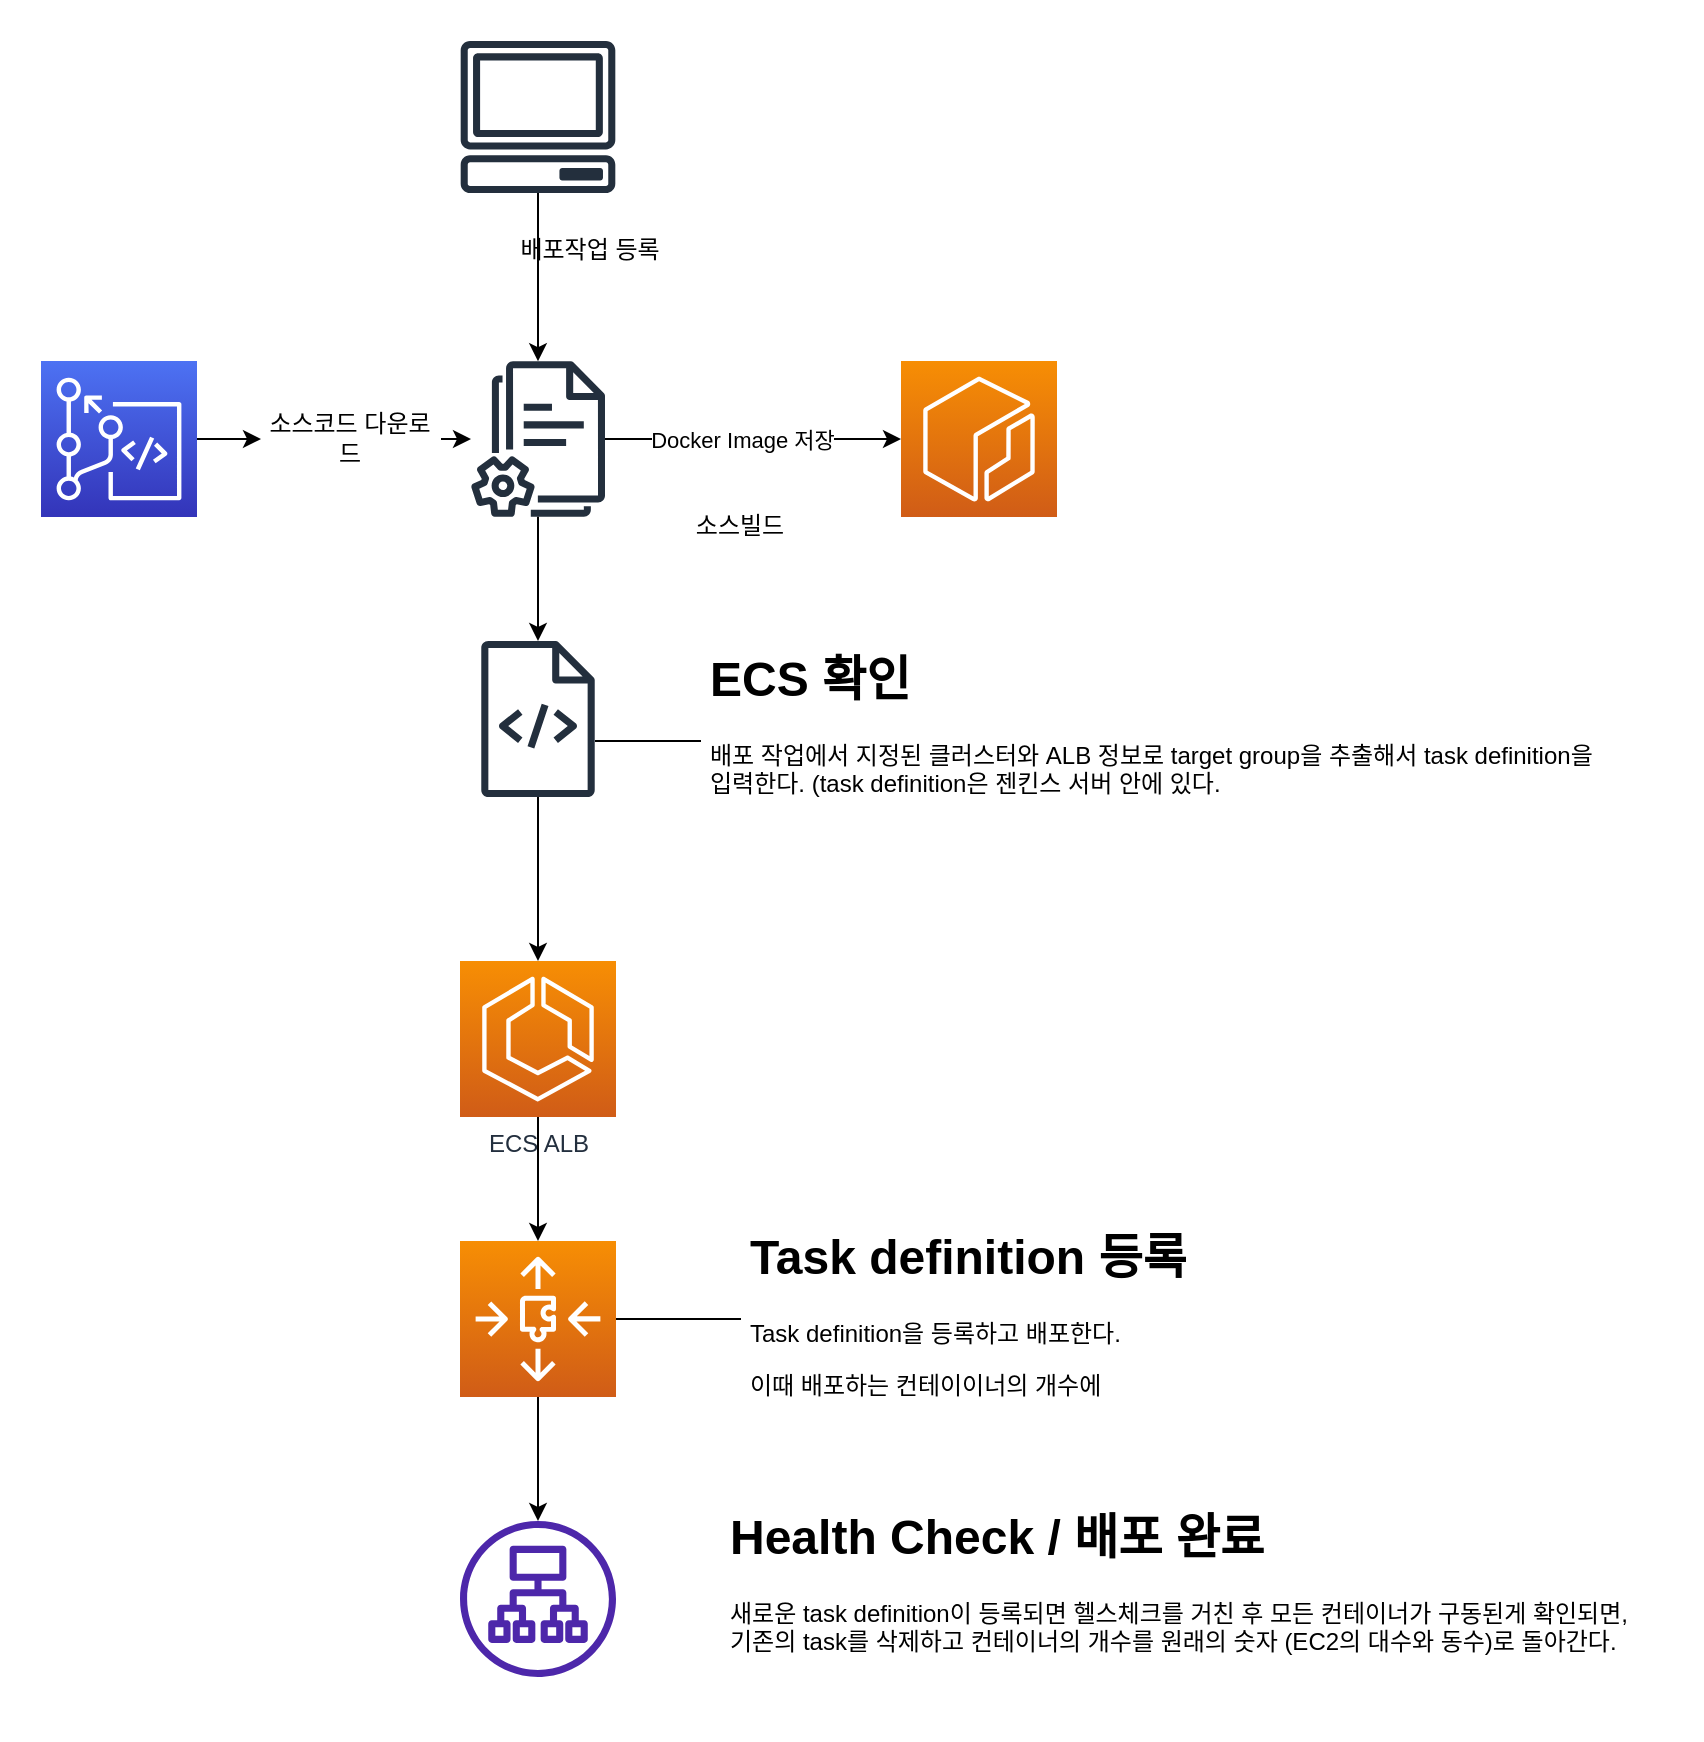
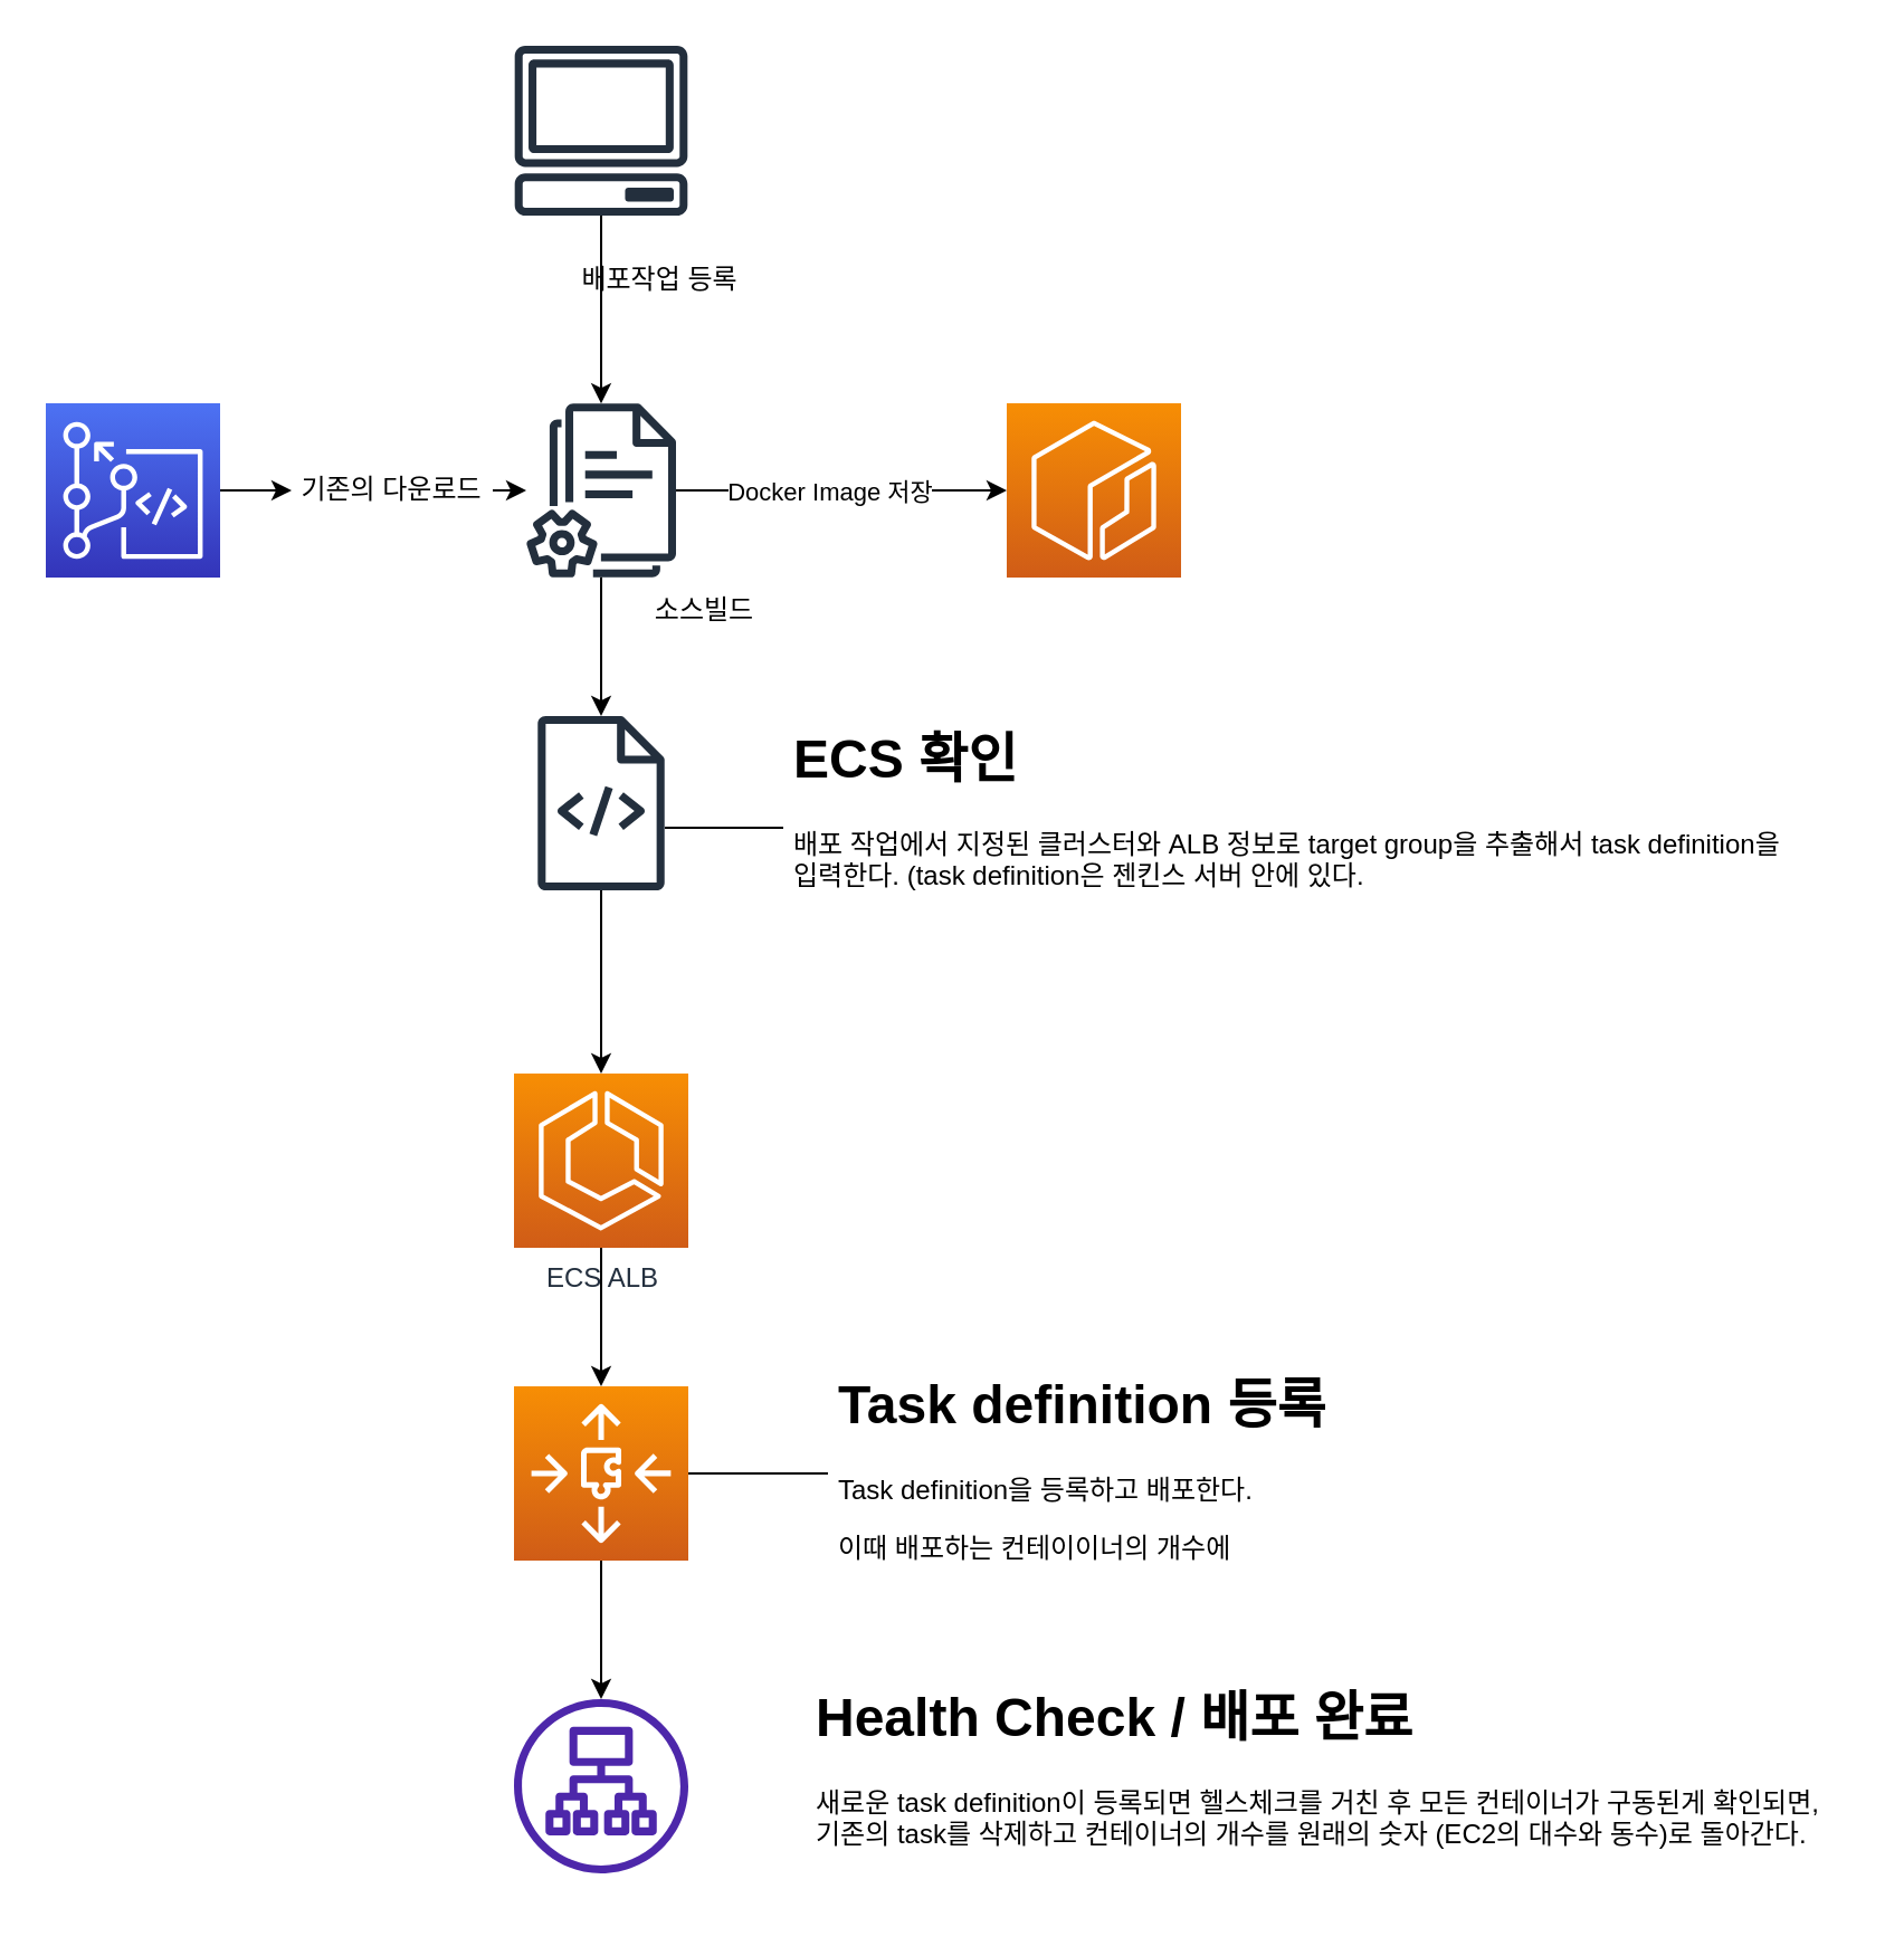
  <mxCell id="0" />
  <mxCell id="1" parent="0" />
  <mxCell id="2" value="" style="sketch=0;points=[[0,0,0],[0.25,0,0],[0.5,0,0],[0.75,0,0],[1,0,0],[0,1,0],[0.25,1,0],[0.5,1,0],[0.75,1,0],[1,1,0],[0,0.25,0],[0,0.5,0],[0,0.75,0],[1,0.25,0],[1,0.5,0],[1,0.75,0]];outlineConnect=0;fontColor=#232F3E;gradientColor=#4D72F3;gradientDirection=north;fillColor=#3334B9;strokeColor=#ffffff;dashed=0;verticalLabelPosition=bottom;verticalAlign=top;align=center;html=1;fontSize=12;fontStyle=0;aspect=fixed;shape=mxgraph.aws4.resourceIcon;resIcon=mxgraph.aws4.codecommit;" vertex="1" parent="1"><mxGeometry x="20" y="180" width="78" height="78" as="geometry" /></mxCell>
  <mxCell id="3" value="" style="sketch=0;outlineConnect=0;fontColor=#232F3E;gradientColor=none;fillColor=#232F3D;strokeColor=none;dashed=0;verticalLabelPosition=bottom;verticalAlign=top;align=center;html=1;fontSize=12;fontStyle=0;aspect=fixed;pointerEvents=1;shape=mxgraph.aws4.documents2;" vertex="1" parent="1"><mxGeometry x="235" y="180" width="67" height="78" as="geometry" /></mxCell>
  <mxCell id="4" value="" style="sketch=0;points=[[0,0,0],[0.25,0,0],[0.5,0,0],[0.75,0,0],[1,0,0],[0,1,0],[0.25,1,0],[0.5,1,0],[0.75,1,0],[1,1,0],[0,0.25,0],[0,0.5,0],[0,0.75,0],[1,0.25,0],[1,0.5,0],[1,0.75,0]];outlineConnect=0;fontColor=#232F3E;gradientColor=#F78E04;gradientDirection=north;fillColor=#D05C17;strokeColor=#ffffff;dashed=0;verticalLabelPosition=bottom;verticalAlign=top;align=center;html=1;fontSize=12;fontStyle=0;aspect=fixed;shape=mxgraph.aws4.resourceIcon;resIcon=mxgraph.aws4.ecr;" vertex="1" parent="1"><mxGeometry x="450" y="180" width="78" height="78" as="geometry" /></mxCell>
  <mxCell id="5" value="" style="sketch=0;outlineConnect=0;fontColor=#232F3E;gradientColor=none;fillColor=#232F3D;strokeColor=none;dashed=0;verticalLabelPosition=bottom;verticalAlign=top;align=center;html=1;fontSize=12;fontStyle=0;aspect=fixed;pointerEvents=1;shape=mxgraph.aws4.source_code;" vertex="1" parent="1"><mxGeometry x="240" y="320" width="57" height="78" as="geometry" /></mxCell>
  <mxCell id="6" style="edgeStyle=orthogonalEdgeStyle;rounded=0;orthogonalLoop=1;jettySize=auto;html=1;exitX=0.5;exitY=1;exitDx=0;exitDy=0;exitPerimeter=0;" edge="1" parent="1" source="7" target="9"><mxGeometry relative="1" as="geometry" /></mxCell>
  <mxCell id="7" value="ECS ALB" style="sketch=0;points=[[0,0,0],[0.25,0,0],[0.5,0,0],[0.75,0,0],[1,0,0],[0,1,0],[0.25,1,0],[0.5,1,0],[0.75,1,0],[1,1,0],[0,0.25,0],[0,0.5,0],[0,0.75,0],[1,0.25,0],[1,0.5,0],[1,0.75,0]];outlineConnect=0;fontColor=#232F3E;gradientColor=#F78E04;gradientDirection=north;fillColor=#D05C17;strokeColor=#ffffff;dashed=0;verticalLabelPosition=bottom;verticalAlign=top;align=center;html=1;fontSize=12;fontStyle=0;aspect=fixed;shape=mxgraph.aws4.resourceIcon;resIcon=mxgraph.aws4.ecs;" vertex="1" parent="1"><mxGeometry x="229.5" y="480" width="78" height="78" as="geometry" /></mxCell>
  <mxCell id="8" style="edgeStyle=orthogonalEdgeStyle;rounded=0;orthogonalLoop=1;jettySize=auto;html=1;" edge="1" parent="1" source="9" target="11"><mxGeometry relative="1" as="geometry" /></mxCell>
  <mxCell id="9" value="" style="sketch=0;points=[[0,0,0],[0.25,0,0],[0.5,0,0],[0.75,0,0],[1,0,0],[0,1,0],[0.25,1,0],[0.5,1,0],[0.75,1,0],[1,1,0],[0,0.25,0],[0,0.5,0],[0,0.75,0],[1,0.25,0],[1,0.5,0],[1,0.75,0]];outlineConnect=0;fontColor=#232F3E;gradientColor=#F78E04;gradientDirection=north;fillColor=#D05C17;strokeColor=#ffffff;dashed=0;verticalLabelPosition=bottom;verticalAlign=top;align=center;html=1;fontSize=12;fontStyle=0;aspect=fixed;shape=mxgraph.aws4.resourceIcon;resIcon=mxgraph.aws4.auto_scaling3;" vertex="1" parent="1"><mxGeometry x="229.5" y="620" width="78" height="78" as="geometry" /></mxCell>
  <mxCell id="10" value="" style="sketch=0;outlineConnect=0;fontColor=#232F3E;gradientColor=none;fillColor=#232F3D;strokeColor=none;dashed=0;verticalLabelPosition=bottom;verticalAlign=top;align=center;html=1;fontSize=12;fontStyle=0;aspect=fixed;pointerEvents=1;shape=mxgraph.aws4.client;" vertex="1" parent="1"><mxGeometry x="229.5" y="20" width="78" height="76" as="geometry" /></mxCell>
  <mxCell id="11" value="" style="sketch=0;outlineConnect=0;fontColor=#232F3E;gradientColor=none;fillColor=#4D27AA;strokeColor=none;dashed=0;verticalLabelPosition=bottom;verticalAlign=top;align=center;html=1;fontSize=12;fontStyle=0;aspect=fixed;pointerEvents=1;shape=mxgraph.aws4.application_load_balancer;" vertex="1" parent="1"><mxGeometry x="229.5" y="760" width="78" height="78" as="geometry" /></mxCell>
  <mxCell id="12" value="" style="endArrow=classic;html=1;rounded=0;" edge="1" parent="1" source="10" target="3"><mxGeometry width="50" height="50" relative="1" as="geometry"><mxPoint x="530" y="430" as="sourcePoint" /><mxPoint x="580" y="380" as="targetPoint" /></mxGeometry></mxCell>
  <mxCell id="13" value="배포작업 등록" style="text;html=1;strokeColor=none;fillColor=none;align=center;verticalAlign=middle;whiteSpace=wrap;rounded=0;" vertex="1" parent="1"><mxGeometry x="250" y="110" width="90" height="30" as="geometry" /></mxCell>
  <mxCell id="14" value="" style="endArrow=classic;html=1;rounded=0;exitX=1;exitY=0.5;exitDx=0;exitDy=0;exitPerimeter=0;" edge="1" parent="1" source="16" target="3"><mxGeometry width="50" height="50" relative="1" as="geometry"><mxPoint x="530" y="430" as="sourcePoint" /><mxPoint x="580" y="380" as="targetPoint" /></mxGeometry></mxCell>
  <mxCell id="15" value="" style="endArrow=classic;html=1;rounded=0;exitX=1;exitY=0.5;exitDx=0;exitDy=0;exitPerimeter=0;" edge="1" parent="1" source="2" target="16"><mxGeometry width="50" height="50" relative="1" as="geometry"><mxPoint x="98" y="219" as="sourcePoint" /><mxPoint x="235" y="219" as="targetPoint" /></mxGeometry></mxCell>
- <mxCell id="16" value="소스코드 다운로드" style="text;html=1;strokeColor=none;fillColor=none;align=center;verticalAlign=middle;whiteSpace=wrap;rounded=0;" vertex="1" parent="1"><mxGeometry x="130" y="204" width="90" height="30" as="geometry" /></mxCell>
- <mxCell id="17" value="소스빌드" style="text;html=1;strokeColor=none;fillColor=none;align=center;verticalAlign=middle;whiteSpace=wrap;rounded=0;" vertex="1" parent="1"><mxGeometry x="325" y="248" width="90" height="30" as="geometry" /></mxCell>
+ <mxCell id="16" value="기존의 다운로드" style="text;html=1;strokeColor=none;fillColor=none;align=center;verticalAlign=middle;whiteSpace=wrap;rounded=0;" vertex="1" parent="1"><mxGeometry x="130" y="204" width="90" height="30" as="geometry" /></mxCell>
+ <mxCell id="17" value="소스빌드" style="text;html=1;strokeColor=none;fillColor=none;align=center;verticalAlign=middle;whiteSpace=wrap;rounded=0;" vertex="1" parent="1"><mxGeometry x="270" y="258" width="90" height="30" as="geometry" /></mxCell>
  <mxCell id="18" value="" style="endArrow=classic;html=1;rounded=0;entryX=0;entryY=0.5;entryDx=0;entryDy=0;entryPerimeter=0;" edge="1" parent="1" source="3" target="4"><mxGeometry width="50" height="50" relative="1" as="geometry"><mxPoint x="530" y="430" as="sourcePoint" /><mxPoint x="580" y="380" as="targetPoint" /></mxGeometry></mxCell>
  <mxCell id="19" value="Docker Image 저장" style="edgeLabel;html=1;align=center;verticalAlign=middle;resizable=0;points=[];" vertex="1" connectable="0" parent="18"><mxGeometry x="-0.485" y="-3" relative="1" as="geometry"><mxPoint x="30" y="-3" as="offset" /></mxGeometry></mxCell>
  <mxCell id="20" value="" style="endArrow=classic;html=1;rounded=0;" edge="1" parent="1" source="3" target="5"><mxGeometry width="50" height="50" relative="1" as="geometry"><mxPoint x="530" y="430" as="sourcePoint" /><mxPoint x="580" y="380" as="targetPoint" /></mxGeometry></mxCell>
  <mxCell id="21" value="" style="endArrow=classic;html=1;rounded=0;" edge="1" parent="1" source="5" target="7"><mxGeometry width="50" height="50" relative="1" as="geometry"><mxPoint x="530" y="430" as="sourcePoint" /><mxPoint x="580" y="380" as="targetPoint" /></mxGeometry></mxCell>
  <mxCell id="22" value="&lt;h1&gt;ECS 확인&lt;br&gt;&lt;/h1&gt;&lt;p&gt;배포 작업에서 지정된 클러스터와 ALB 정보로 target group을 추출해서 task definition을 입력한다. (task definition은 젠킨스 서버 안에 있다.&lt;br&gt;&lt;/p&gt;" style="text;html=1;strokeColor=none;fillColor=none;spacing=5;spacingTop=-20;whiteSpace=wrap;overflow=hidden;rounded=0;" vertex="1" parent="1"><mxGeometry x="350" y="320" width="460" height="100" as="geometry" /></mxCell>
  <mxCell id="23" value="" style="endArrow=none;html=1;rounded=0;entryX=0;entryY=0.5;entryDx=0;entryDy=0;" edge="1" parent="1" target="22"><mxGeometry width="50" height="50" relative="1" as="geometry"><mxPoint x="297" y="370" as="sourcePoint" /><mxPoint x="347" y="320" as="targetPoint" /></mxGeometry></mxCell>
  <mxCell id="24" value="&lt;h1&gt;Task definition 등록&lt;br&gt;&lt;/h1&gt;&lt;p&gt;Task definition을 등록하고 배포한다. &lt;br&gt;&lt;/p&gt;&lt;p&gt;이때 배포하는 컨테이이너의 개수에 &lt;br&gt;&lt;/p&gt;" style="text;html=1;strokeColor=none;fillColor=none;spacing=5;spacingTop=-20;whiteSpace=wrap;overflow=hidden;rounded=0;" vertex="1" parent="1"><mxGeometry x="370" y="609" width="460" height="100" as="geometry" /></mxCell>
  <mxCell id="25" value="" style="endArrow=none;html=1;rounded=0;exitX=1;exitY=0.5;exitDx=0;exitDy=0;exitPerimeter=0;entryX=0;entryY=0.5;entryDx=0;entryDy=0;" edge="1" parent="1" source="9" target="24"><mxGeometry width="50" height="50" relative="1" as="geometry"><mxPoint x="380" y="580" as="sourcePoint" /><mxPoint x="430" y="530" as="targetPoint" /></mxGeometry></mxCell>
  <mxCell id="26" value="&lt;h1&gt;Health Check / 배포 완료&lt;br&gt;&lt;/h1&gt;&lt;p&gt;새로운 task definition이 등록되면 헬스체크를 거친 후 모든 컨테이너가 구동된게 확인되면, 기존의 task를 삭제하고 컨테이너의 개수를 원래의 숫자 (EC2의 대수와 동수)로 돌아간다.&lt;br&gt;&lt;/p&gt;" style="text;html=1;strokeColor=none;fillColor=none;spacing=5;spacingTop=-20;whiteSpace=wrap;overflow=hidden;rounded=0;" vertex="1" parent="1"><mxGeometry x="360" y="749" width="460" height="100" as="geometry" /></mxCell>
